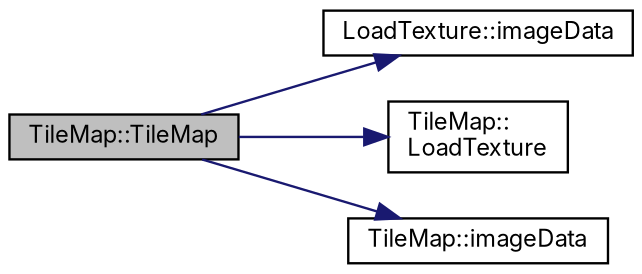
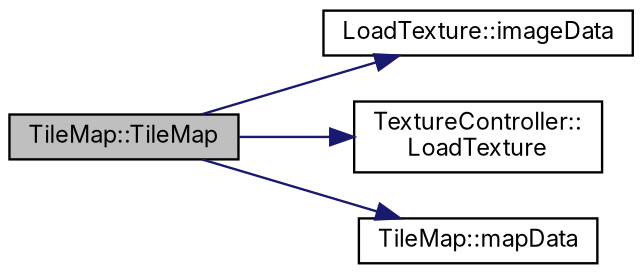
  digraph {
    fontname=Inter
    rankdir=LR
    node [color=black fontname=Inter fontsize=10 shape=record]
    edge [color=midnightblue fontname=Inter fontsize=10 labelfontname=Helvetica labelfontsize=10 style=solid]
    n1 [fillcolor=grey75 fontcolor=black height=0.2 label="TileMap::TileMap" style=filled width=0.4]
    n2 [height=0.2 label="LoadTexture::imageData" width=0.4]
-   n3 [height=0.2 label="TileMap::\lLoadTexture" width=0.4]
-   n4 [height=0.2 label="TileMap::imageData" width=0.4]
+   n3 [height=0.2 label="TextureController::\lLoadTexture" width=0.4]
+   n4 [height=0.2 label="TileMap::mapData" width=0.4]
    n1 -> n2
    n1 -> n3
    n1 -> n4
  }
